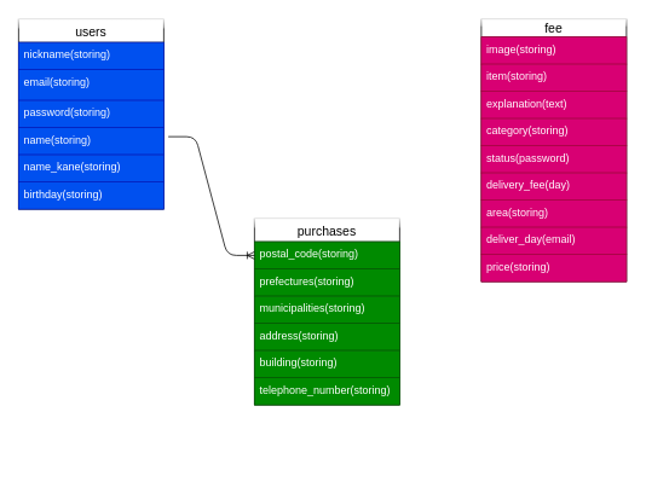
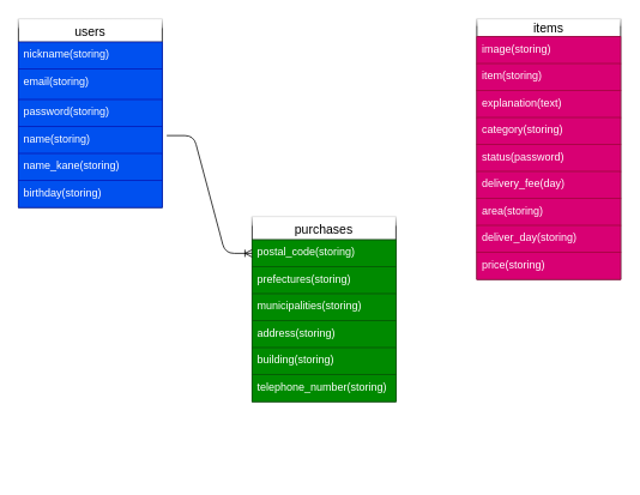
  <mxCell id="0" />
  <mxCell id="1" parent="0" />
  <mxCell id="2" value="users" style="swimlane;fontStyle=0;childLayout=stackLayout;horizontal=1;startSize=26;horizontalStack=0;resizeParent=1;resizeParentMax=0;resizeLast=0;collapsible=1;marginBottom=0;align=center;fontSize=14;glass=1;" parent="1" vertex="1"><mxGeometry x="20" y="20" width="160" height="210" as="geometry" /></mxCell>
  <mxCell id="3" value="nickname(storing)" style="text;strokeColor=#001DBC;fillColor=#0050ef;spacingLeft=4;spacingRight=4;overflow=hidden;rotatable=0;points=[[0,0.5],[1,0.5]];portConstraint=eastwest;fontSize=12;fontColor=#ffffff;" parent="2" vertex="1"><mxGeometry y="26" width="160" height="30" as="geometry" /></mxCell>
  <mxCell id="4" value="email(storing)" style="text;strokeColor=#001DBC;fillColor=#0050ef;spacingLeft=4;spacingRight=4;overflow=hidden;rotatable=0;points=[[0,0.5],[1,0.5]];portConstraint=eastwest;fontSize=12;fontColor=#ffffff;" parent="2" vertex="1"><mxGeometry y="56" width="160" height="34" as="geometry" /></mxCell>
  <mxCell id="5" value="password(storing)&#10;" style="text;strokeColor=#001DBC;fillColor=#0050ef;spacingLeft=4;spacingRight=4;overflow=hidden;rotatable=0;points=[[0,0.5],[1,0.5]];portConstraint=eastwest;fontSize=12;fontColor=#ffffff;" parent="2" vertex="1"><mxGeometry y="90" width="160" height="30" as="geometry" /></mxCell>
  <mxCell id="6" value="name(storing)" style="text;strokeColor=#001DBC;fillColor=#0050ef;spacingLeft=4;spacingRight=4;overflow=hidden;rotatable=0;points=[[0,0.5],[1,0.5]];portConstraint=eastwest;fontSize=12;fontColor=#ffffff;" vertex="1" parent="2"><mxGeometry y="120" width="160" height="30" as="geometry" /></mxCell>
  <mxCell id="7" value="name_kane(storing)" style="text;strokeColor=#001DBC;fillColor=#0050ef;spacingLeft=4;spacingRight=4;overflow=hidden;rotatable=0;points=[[0,0.5],[1,0.5]];portConstraint=eastwest;fontSize=12;fontColor=#ffffff;" vertex="1" parent="2"><mxGeometry y="150" width="160" height="30" as="geometry" /></mxCell>
  <mxCell id="8" value="birthday(storing)" style="text;strokeColor=#001DBC;fillColor=#0050ef;spacingLeft=4;spacingRight=4;overflow=hidden;rotatable=0;points=[[0,0.5],[1,0.5]];portConstraint=eastwest;fontSize=12;fontColor=#ffffff;" vertex="1" parent="2"><mxGeometry y="180" width="160" height="30" as="geometry" /></mxCell>
- <mxCell id="9" value="fee" style="swimlane;fontStyle=0;childLayout=stackLayout;horizontal=1;startSize=20;horizontalStack=0;resizeParent=1;resizeParentMax=0;resizeLast=0;collapsible=1;marginBottom=0;align=center;fontSize=14;glass=1;" parent="1" vertex="1"><mxGeometry x="530" y="20" width="160" height="290" as="geometry" /></mxCell>
+ <mxCell id="9" value="items" style="swimlane;fontStyle=0;childLayout=stackLayout;horizontal=1;startSize=20;horizontalStack=0;resizeParent=1;resizeParentMax=0;resizeLast=0;collapsible=1;marginBottom=0;align=center;fontSize=14;glass=1;" parent="1" vertex="1"><mxGeometry x="530" y="20" width="160" height="290" as="geometry" /></mxCell>
  <mxCell id="10" value="image(storing)" style="text;strokeColor=#A50040;fillColor=#d80073;spacingLeft=4;spacingRight=4;overflow=hidden;rotatable=0;points=[[0,0.5],[1,0.5]];portConstraint=eastwest;fontSize=12;fontColor=#ffffff;" parent="9" vertex="1"><mxGeometry y="20" width="160" height="30" as="geometry" /></mxCell>
  <mxCell id="11" value="item(storing)" style="text;strokeColor=#A50040;fillColor=#d80073;spacingLeft=4;spacingRight=4;overflow=hidden;rotatable=0;points=[[0,0.5],[1,0.5]];portConstraint=eastwest;fontSize=12;fontColor=#ffffff;" parent="9" vertex="1"><mxGeometry y="50" width="160" height="30" as="geometry" /></mxCell>
  <mxCell id="12" value="explanation(text)" style="text;strokeColor=#A50040;fillColor=#d80073;spacingLeft=4;spacingRight=4;overflow=hidden;rotatable=0;points=[[0,0.5],[1,0.5]];portConstraint=eastwest;fontSize=12;fontColor=#ffffff;" parent="9" vertex="1"><mxGeometry y="80" width="160" height="30" as="geometry" /></mxCell>
  <mxCell id="13" value="category(storing)" style="text;strokeColor=#A50040;fillColor=#d80073;spacingLeft=4;spacingRight=4;overflow=hidden;rotatable=0;points=[[0,0.5],[1,0.5]];portConstraint=eastwest;fontSize=12;fontColor=#ffffff;" parent="9" vertex="1"><mxGeometry y="110" width="160" height="30" as="geometry" /></mxCell>
  <mxCell id="14" value="status(password)" style="text;strokeColor=#A50040;fillColor=#d80073;spacingLeft=4;spacingRight=4;overflow=hidden;rotatable=0;points=[[0,0.5],[1,0.5]];portConstraint=eastwest;fontSize=12;fontColor=#ffffff;" parent="9" vertex="1"><mxGeometry y="140" width="160" height="30" as="geometry" /></mxCell>
  <mxCell id="15" value="delivery_fee(day)" style="text;strokeColor=#A50040;fillColor=#d80073;spacingLeft=4;spacingRight=4;overflow=hidden;rotatable=0;points=[[0,0.5],[1,0.5]];portConstraint=eastwest;fontSize=12;fontColor=#ffffff;" parent="9" vertex="1"><mxGeometry y="170" width="160" height="30" as="geometry" /></mxCell>
  <mxCell id="16" value="area(storing)" style="text;strokeColor=#A50040;fillColor=#d80073;spacingLeft=4;spacingRight=4;overflow=hidden;rotatable=0;points=[[0,0.5],[1,0.5]];portConstraint=eastwest;fontSize=12;fontColor=#ffffff;" parent="9" vertex="1"><mxGeometry y="200" width="160" height="30" as="geometry" /></mxCell>
- <mxCell id="17" value="deliver_day(email)" style="text;strokeColor=#A50040;fillColor=#d80073;spacingLeft=4;spacingRight=4;overflow=hidden;rotatable=0;points=[[0,0.5],[1,0.5]];portConstraint=eastwest;fontSize=12;fontColor=#ffffff;" parent="9" vertex="1"><mxGeometry y="230" width="160" height="30" as="geometry" /></mxCell>
+ <mxCell id="17" value="deliver_day(storing)" style="text;strokeColor=#A50040;fillColor=#d80073;spacingLeft=4;spacingRight=4;overflow=hidden;rotatable=0;points=[[0,0.5],[1,0.5]];portConstraint=eastwest;fontSize=12;fontColor=#ffffff;" parent="9" vertex="1"><mxGeometry y="230" width="160" height="30" as="geometry" /></mxCell>
  <mxCell id="18" value="price(storing)" style="text;strokeColor=#A50040;fillColor=#d80073;spacingLeft=4;spacingRight=4;overflow=hidden;rotatable=0;points=[[0,0.5],[1,0.5]];portConstraint=eastwest;fontSize=12;fontColor=#ffffff;" parent="9" vertex="1"><mxGeometry y="260" width="160" height="30" as="geometry" /></mxCell>
  <mxCell id="19" value="purchases" style="swimlane;fontStyle=0;childLayout=stackLayout;horizontal=1;startSize=26;horizontalStack=0;resizeParent=1;resizeParentMax=0;resizeLast=0;collapsible=1;marginBottom=0;align=center;fontSize=14;glass=1;" parent="1" vertex="1"><mxGeometry x="280" y="240" width="160" height="206" as="geometry" /></mxCell>
  <mxCell id="20" value="postal_code(storing)" style="text;strokeColor=#005700;fillColor=#008a00;spacingLeft=4;spacingRight=4;overflow=hidden;rotatable=0;points=[[0,0.5],[1,0.5]];portConstraint=eastwest;fontSize=12;fontColor=#ffffff;" parent="19" vertex="1"><mxGeometry y="26" width="160" height="30" as="geometry" /></mxCell>
  <mxCell id="21" value="prefectures(storing)" style="text;strokeColor=#005700;fillColor=#008a00;spacingLeft=4;spacingRight=4;overflow=hidden;rotatable=0;points=[[0,0.5],[1,0.5]];portConstraint=eastwest;fontSize=12;fontColor=#ffffff;" parent="19" vertex="1"><mxGeometry y="56" width="160" height="30" as="geometry" /></mxCell>
  <mxCell id="22" value="municipalities(storing)" style="text;strokeColor=#005700;fillColor=#008a00;spacingLeft=4;spacingRight=4;overflow=hidden;rotatable=0;points=[[0,0.5],[1,0.5]];portConstraint=eastwest;fontSize=12;fontColor=#ffffff;" parent="19" vertex="1"><mxGeometry y="86" width="160" height="30" as="geometry" /></mxCell>
  <mxCell id="23" value="address(storing)" style="text;strokeColor=#005700;fillColor=#008a00;spacingLeft=4;spacingRight=4;overflow=hidden;rotatable=0;points=[[0,0.5],[1,0.5]];portConstraint=eastwest;fontSize=12;fontColor=#ffffff;" parent="19" vertex="1"><mxGeometry y="116" width="160" height="30" as="geometry" /></mxCell>
  <mxCell id="24" value="building(storing)" style="text;strokeColor=#005700;fillColor=#008a00;spacingLeft=4;spacingRight=4;overflow=hidden;rotatable=0;points=[[0,0.5],[1,0.5]];portConstraint=eastwest;fontSize=12;fontColor=#ffffff;" parent="19" vertex="1"><mxGeometry y="146" width="160" height="30" as="geometry" /></mxCell>
  <mxCell id="25" value="telephone_number(storing)" style="text;strokeColor=#005700;fillColor=#008a00;spacingLeft=4;spacingRight=4;overflow=hidden;rotatable=0;points=[[0,0.5],[1,0.5]];portConstraint=eastwest;fontSize=12;fontColor=#ffffff;" parent="19" vertex="1"><mxGeometry y="176" width="160" height="30" as="geometry" /></mxCell>
  <mxCell id="26" value="" style="edgeStyle=entityRelationEdgeStyle;fontSize=12;html=1;endArrow=ERoneToMany;entryX=0;entryY=0.5;entryDx=0;entryDy=0;" parent="1" target="20" edge="1"><mxGeometry width="100" height="100" relative="1" as="geometry"><mxPoint x="185" y="150" as="sourcePoint" /><mxPoint x="174" y="290" as="targetPoint" /></mxGeometry></mxCell>
  <mxCell id="27" value="" style="shape=partialRectangle;connectable=0;fillColor=none;top=0;left=0;bottom=0;right=0;align=left;spacingLeft=6;overflow=hidden;" vertex="1" parent="1"><mxGeometry x="30" y="498" width="150" height="30" as="geometry" /></mxCell>
